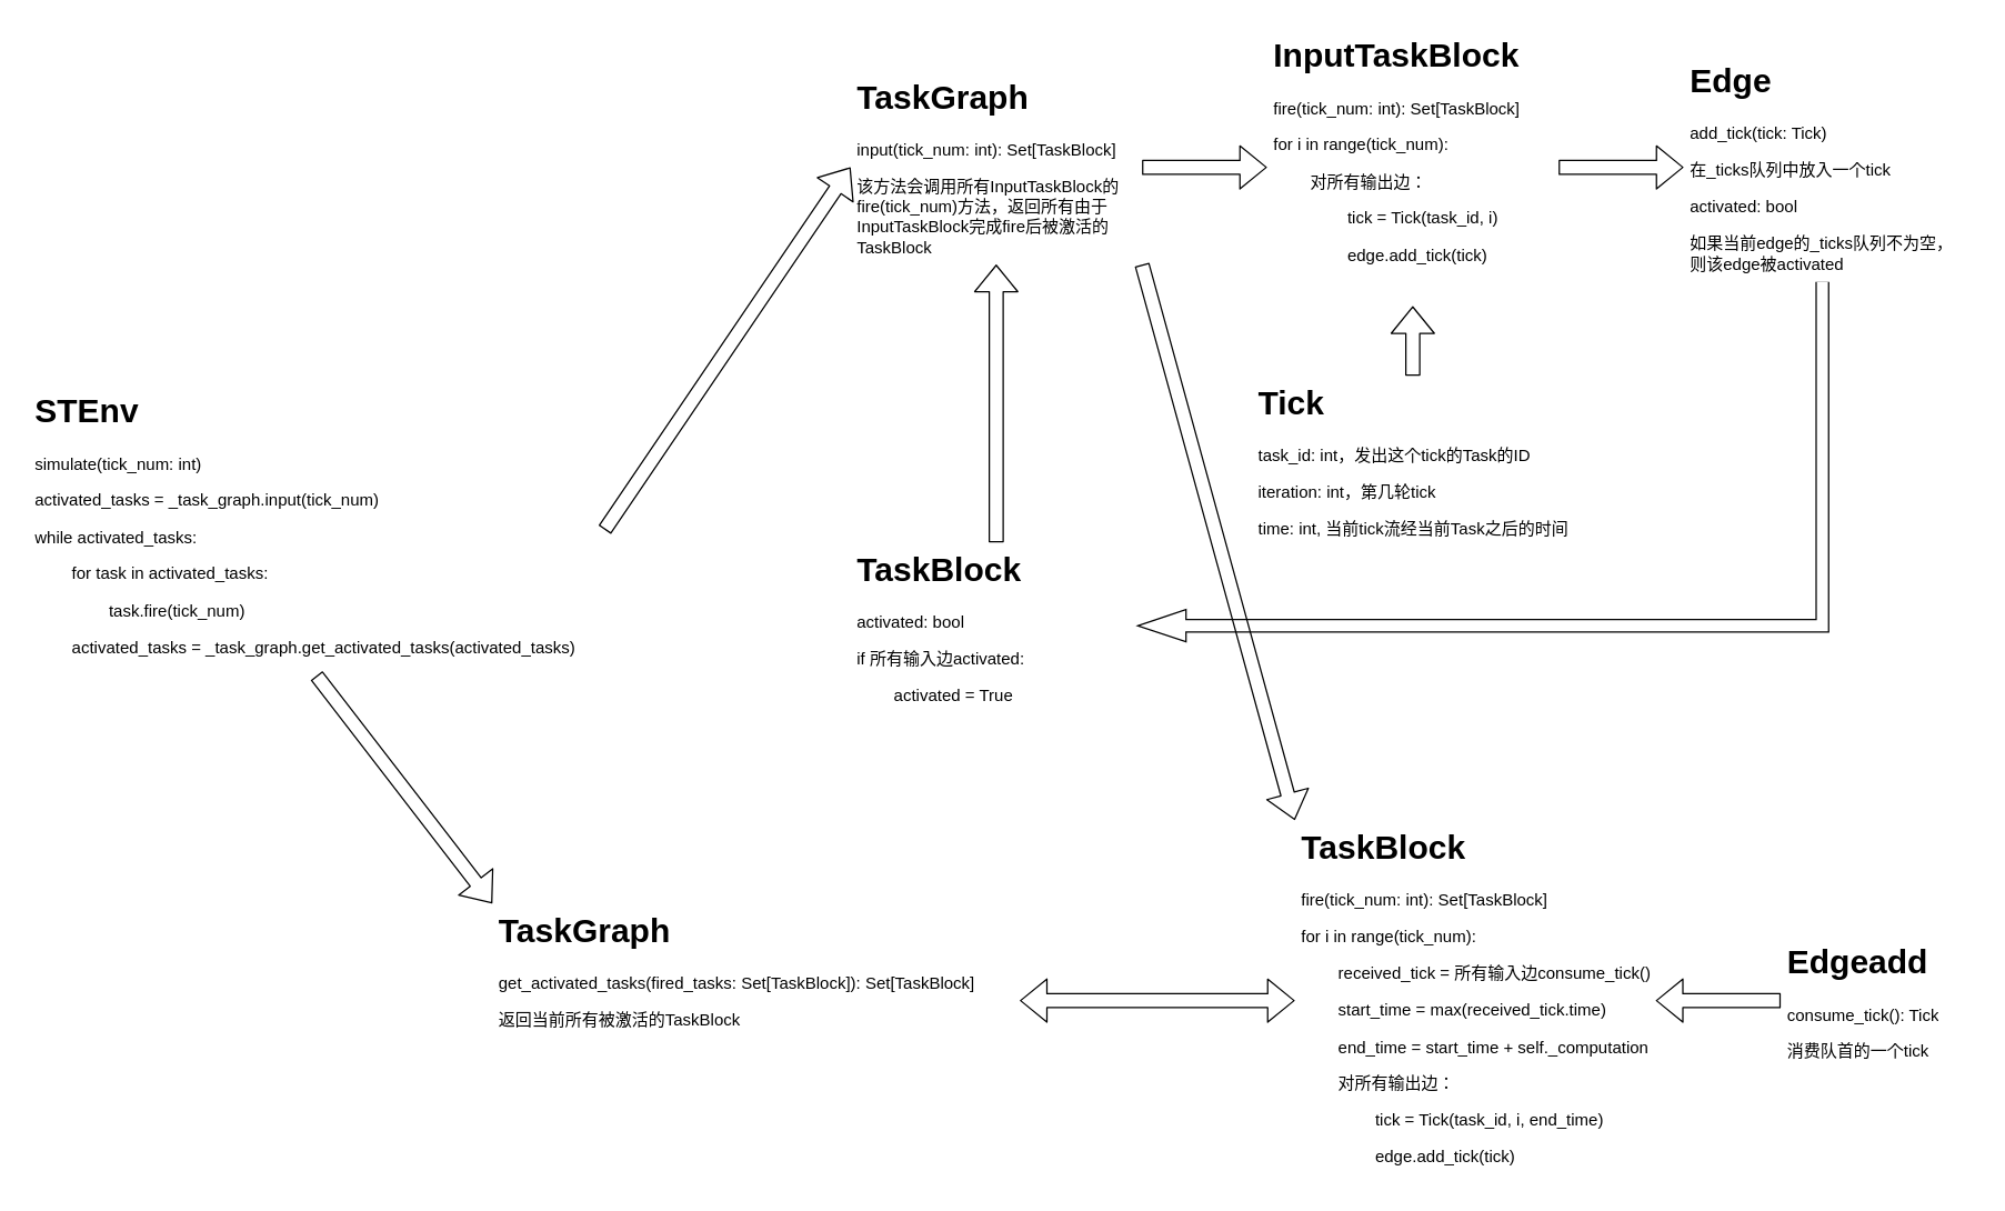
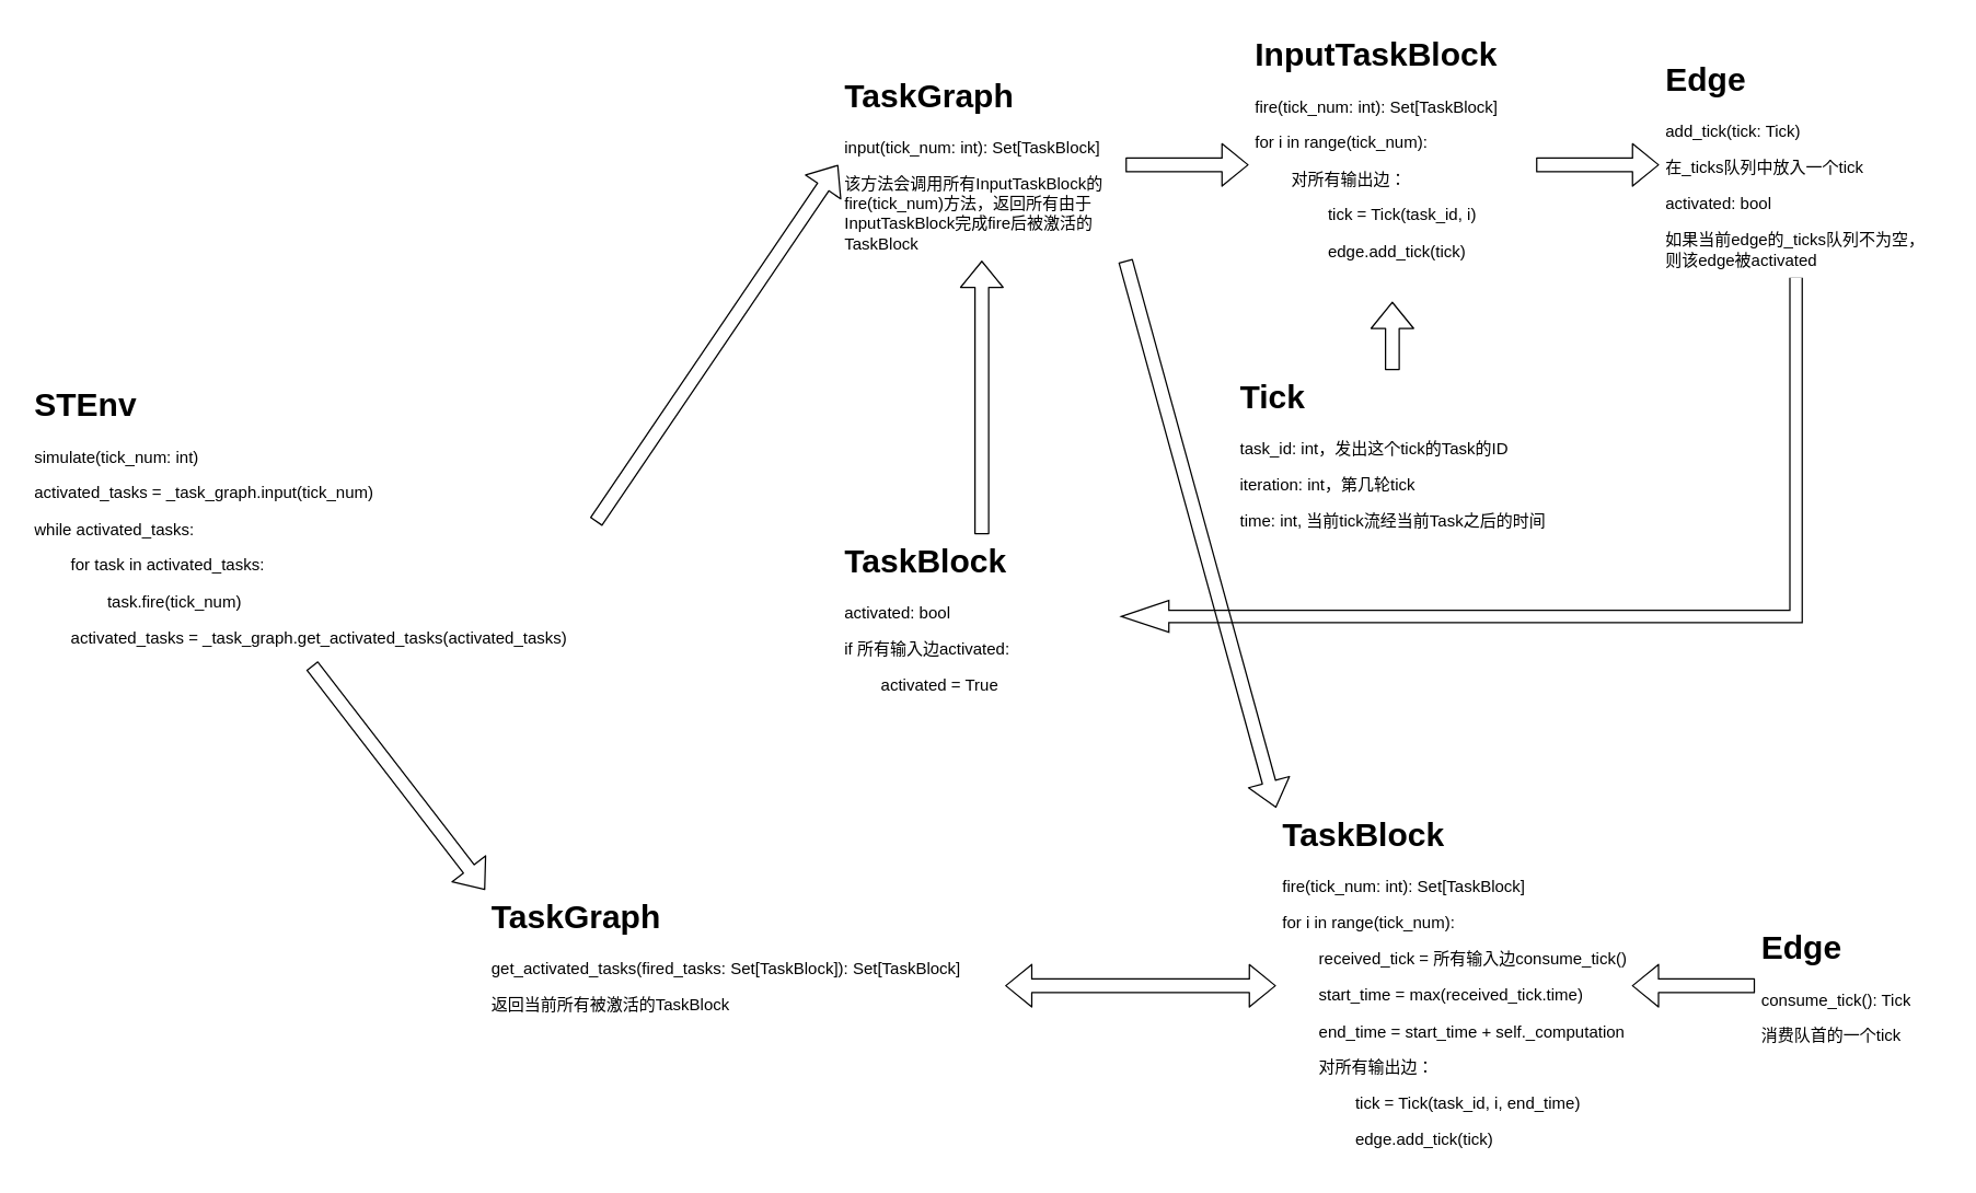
  <mxCell id="0" />
  <mxCell id="1" parent="0" />
  <mxCell id="2" value="&lt;h1&gt;TaskGraph&lt;/h1&gt;&lt;p&gt;input(tick_num: int): Set[TaskBlock]&lt;/p&gt;&lt;p&gt;该方法会调用所有InputTaskBlock的fire(tick_num)方法，返回所有由于InputTaskBlock完成fire后被激活的TaskBlock&lt;/p&gt;" style="text;html=1;strokeColor=none;fillColor=none;spacing=5;spacingTop=-20;whiteSpace=wrap;overflow=hidden;rounded=0;" parent="1" vertex="1"><mxGeometry x="612" y="50" width="210" height="140" as="geometry" /></mxCell>
  <mxCell id="3" value="&lt;h1&gt;InputTaskBlock&lt;/h1&gt;&lt;p&gt;fire(tick_num: int): Set[TaskBlock]&lt;/p&gt;&lt;p&gt;for i in range(tick_num):&lt;/p&gt;&lt;p&gt;&lt;span style=&quot;white-space: pre;&quot;&gt;&lt;span style=&quot;white-space: pre;&quot;&gt;&#09;&lt;/span&gt;对所有输出边：&lt;/span&gt;&lt;/p&gt;&lt;p&gt;&lt;span style=&quot;white-space: pre;&quot;&gt;&lt;span style=&quot;white-space: pre;&quot;&gt;&lt;span style=&quot;white-space: pre;&quot;&gt;&lt;span style=&quot;white-space: pre;&quot;&gt;&#09;&lt;/span&gt;&lt;span style=&quot;white-space: pre;&quot;&gt;&#09;&lt;/span&gt;tick = Tick(task_id, i)&lt;/span&gt;&lt;/span&gt;&lt;/span&gt;&lt;/p&gt;&lt;p&gt;&lt;span style=&quot;white-space: pre;&quot;&gt;&lt;span style=&quot;white-space: pre;&quot;&gt;&lt;span style=&quot;white-space: pre;&quot;&gt;&lt;span style=&quot;white-space: pre;&quot;&gt;&#09;&lt;/span&gt;&lt;span style=&quot;white-space: pre;&quot;&gt;&#09;&lt;/span&gt;edge.add_tick(tick)&lt;/span&gt;&#09;&lt;/span&gt;&lt;span style=&quot;white-space: pre;&quot;&gt;&#09;&lt;/span&gt;&#09;&lt;/span&gt;&lt;br&gt;&lt;/p&gt;" style="text;html=1;strokeColor=none;fillColor=none;spacing=5;spacingTop=-20;whiteSpace=wrap;overflow=hidden;rounded=0;" parent="1" vertex="1"><mxGeometry x="912" y="20" width="210" height="200" as="geometry" /></mxCell>
  <mxCell id="4" value="" style="shape=flexArrow;endArrow=classic;html=1;exitX=1;exitY=0.5;exitDx=0;exitDy=0;entryX=0;entryY=0.5;entryDx=0;entryDy=0;" parent="1" source="2" target="3" edge="1"><mxGeometry width="50" height="50" relative="1" as="geometry"><mxPoint x="952" y="310" as="sourcePoint" /><mxPoint x="1002" y="260" as="targetPoint" /></mxGeometry></mxCell>
  <mxCell id="5" value="&lt;h1&gt;TaskBlock&lt;/h1&gt;&lt;p&gt;activated: bool&lt;/p&gt;&lt;p&gt;if 所有输入边activated:&lt;/p&gt;&lt;p&gt;&lt;span style=&quot;white-space: pre;&quot;&gt;&#09;&lt;/span&gt;activated = True&lt;br&gt;&lt;/p&gt;" style="text;html=1;strokeColor=none;fillColor=none;spacing=5;spacingTop=-20;whiteSpace=wrap;overflow=hidden;rounded=0;" parent="1" vertex="1"><mxGeometry x="612" y="390" width="210" height="120" as="geometry" /></mxCell>
  <mxCell id="6" value="" style="shape=flexArrow;endArrow=classic;html=1;exitX=0.5;exitY=0;exitDx=0;exitDy=0;entryX=0.5;entryY=1;entryDx=0;entryDy=0;" parent="1" source="5" target="2" edge="1"><mxGeometry width="50" height="50" relative="1" as="geometry"><mxPoint x="832" y="130" as="sourcePoint" /><mxPoint x="922" y="130" as="targetPoint" /></mxGeometry></mxCell>
  <mxCell id="7" value="&lt;h1&gt;Edge&lt;/h1&gt;&lt;p&gt;add_tick(tick: Tick)&lt;/p&gt;&lt;p&gt;在_ticks队列中放入一个tick&lt;/p&gt;&lt;p&gt;activated: bool&lt;/p&gt;&lt;p&gt;如果当前edge的_ticks队列不为空，则该edge被activated&lt;span style=&quot;white-space: pre; background-color: initial;&quot;&gt;&#09;&lt;/span&gt;&lt;br&gt;&lt;/p&gt;" style="text;html=1;strokeColor=none;fillColor=none;spacing=5;spacingTop=-20;whiteSpace=wrap;overflow=hidden;rounded=0;" parent="1" vertex="1"><mxGeometry x="1212" y="37.5" width="200" height="165" as="geometry" /></mxCell>
  <mxCell id="8" value="&lt;h1&gt;TaskBlock&lt;/h1&gt;&lt;p&gt;&lt;span style=&quot;background-color: initial;&quot;&gt;fire(tick_num: int): Set[TaskBlock]&lt;/span&gt;&lt;br&gt;&lt;/p&gt;&lt;p&gt;for i in range(tick_num):&lt;/p&gt;&lt;p&gt;&lt;span style=&quot;white-space: pre;&quot;&gt;&#09;&lt;/span&gt;received_tick = 所有输入边consume_tick()&lt;br&gt;&lt;/p&gt;&lt;p&gt;&lt;span style=&quot;white-space: pre;&quot;&gt;&#09;&lt;/span&gt;start_time = max(received_tick.time)&lt;br&gt;&lt;/p&gt;&lt;p&gt;&lt;span style=&quot;white-space: pre;&quot;&gt;&#09;&lt;/span&gt;end_time = start_time + self._computation&lt;br&gt;&lt;/p&gt;&lt;p&gt;&lt;span style=&quot;white-space: pre;&quot;&gt;&lt;span style=&quot;white-space: pre;&quot;&gt;&#09;&lt;/span&gt;对所有输出边：&lt;/span&gt;&lt;/p&gt;&lt;p&gt;&lt;span style=&quot;white-space: pre;&quot;&gt;&lt;span style=&quot;white-space: pre;&quot;&gt;&lt;span style=&quot;white-space: pre;&quot;&gt;&lt;span style=&quot;white-space: pre;&quot;&gt;&#09;&lt;/span&gt;&lt;span style=&quot;white-space: pre;&quot;&gt;&#09;&lt;/span&gt;tick = Tick(task_id, i, end_time)&lt;/span&gt;&lt;/span&gt;&lt;/span&gt;&lt;/p&gt;&lt;p&gt;&lt;span style=&quot;white-space: pre;&quot;&gt;&lt;span style=&quot;white-space: pre;&quot;&gt;&lt;span style=&quot;white-space: pre;&quot;&gt;&lt;span style=&quot;white-space: pre;&quot;&gt;&#09;&lt;/span&gt;&lt;span style=&quot;white-space: pre;&quot;&gt;&#09;&lt;/span&gt;edge.add_tick(tick)&lt;/span&gt;&#09;&lt;/span&gt;&lt;span style=&quot;white-space: pre;&quot;&gt;&#09;&lt;/span&gt;&#09;&lt;/span&gt;&lt;br&gt;&lt;/p&gt;" style="text;html=1;strokeColor=none;fillColor=none;spacing=5;spacingTop=-20;whiteSpace=wrap;overflow=hidden;rounded=0;" parent="1" vertex="1"><mxGeometry x="932" y="590" width="260" height="260" as="geometry" /></mxCell>
  <mxCell id="9" value="&lt;h1&gt;Tick&lt;/h1&gt;&lt;p&gt;task_id: int，发出这个tick的Task的ID&lt;/p&gt;&lt;p&gt;iteration: int，第几轮tick&lt;/p&gt;&lt;p&gt;time: int, 当前tick流经当前Task之后的时间&lt;/p&gt;" style="text;html=1;strokeColor=none;fillColor=none;spacing=5;spacingTop=-20;whiteSpace=wrap;overflow=hidden;rounded=0;" parent="1" vertex="1"><mxGeometry x="900.5" y="270" width="233" height="120" as="geometry" /></mxCell>
  <mxCell id="10" value="" style="shape=flexArrow;endArrow=classic;html=1;exitX=1;exitY=0.5;exitDx=0;exitDy=0;entryX=0;entryY=0.5;entryDx=0;entryDy=0;" parent="1" source="3" target="7" edge="1"><mxGeometry width="50" height="50" relative="1" as="geometry"><mxPoint x="832" y="130" as="sourcePoint" /><mxPoint x="922" y="130" as="targetPoint" /></mxGeometry></mxCell>
  <mxCell id="11" value="" style="shape=filledEdge;curved=0;rounded=0;fixDash=1;endArrow=none;strokeWidth=10;fillColor=#ffffff;edgeStyle=orthogonalEdgeStyle;html=1;entryX=0.5;entryY=1;entryDx=0;entryDy=0;startArrow=blockThin;startFill=0;exitX=1;exitY=0.5;exitDx=0;exitDy=0;" parent="1" source="5" target="7" edge="1"><mxGeometry width="60" height="40" relative="1" as="geometry"><mxPoint x="912" y="240" as="sourcePoint" /><mxPoint x="972" y="200" as="targetPoint" /><Array as="points"><mxPoint x="1312" y="450" /></Array></mxGeometry></mxCell>
  <mxCell id="12" value="" style="shape=flexArrow;endArrow=classic;html=1;exitX=1;exitY=1;exitDx=0;exitDy=0;entryX=0;entryY=0;entryDx=0;entryDy=0;" parent="1" source="2" target="8" edge="1"><mxGeometry width="50" height="50" relative="1" as="geometry"><mxPoint x="727" y="270" as="sourcePoint" /><mxPoint x="727" y="200" as="targetPoint" /></mxGeometry></mxCell>
  <mxCell id="13" value="" style="shape=flexArrow;endArrow=classic;html=1;exitX=0.5;exitY=0;exitDx=0;exitDy=0;entryX=0.5;entryY=1;entryDx=0;entryDy=0;" parent="1" source="9" target="3" edge="1"><mxGeometry width="50" height="50" relative="1" as="geometry"><mxPoint x="832" y="200" as="sourcePoint" /><mxPoint x="1032" y="430" as="targetPoint" /></mxGeometry></mxCell>
- <mxCell id="14" value="&lt;h1&gt;Edgeadd&lt;/h1&gt;&lt;p&gt;consume_tick(): Tick&lt;/p&gt;&lt;p&gt;消费队首的一个tick&lt;/p&gt;" style="text;html=1;strokeColor=none;fillColor=none;spacing=5;spacingTop=-20;whiteSpace=wrap;overflow=hidden;rounded=0;" parent="1" vertex="1"><mxGeometry x="1282" y="672.5" width="140" height="95" as="geometry" /></mxCell>
+ <mxCell id="14" value="&lt;h1&gt;Edge&lt;/h1&gt;&lt;p&gt;consume_tick(): Tick&lt;/p&gt;&lt;p&gt;消费队首的一个tick&lt;/p&gt;" style="text;html=1;strokeColor=none;fillColor=none;spacing=5;spacingTop=-20;whiteSpace=wrap;overflow=hidden;rounded=0;" parent="1" vertex="1"><mxGeometry x="1282" y="672.5" width="140" height="95" as="geometry" /></mxCell>
  <mxCell id="15" value="" style="shape=flexArrow;endArrow=classic;html=1;entryX=1;entryY=0.5;entryDx=0;entryDy=0;exitX=0;exitY=0.5;exitDx=0;exitDy=0;" parent="1" source="14" target="8" edge="1"><mxGeometry width="50" height="50" relative="1" as="geometry"><mxPoint x="1122" y="410" as="sourcePoint" /><mxPoint x="942" y="600" as="targetPoint" /></mxGeometry></mxCell>
  <mxCell id="16" value="&lt;h1&gt;TaskGraph&lt;/h1&gt;&lt;p&gt;get_activated_tasks(fired_tasks: Set[TaskBlock]): Set[TaskBlock]&lt;/p&gt;&lt;p&gt;返回当前所有被激活的TaskBlock&lt;/p&gt;" style="text;html=1;strokeColor=none;fillColor=none;spacing=5;spacingTop=-20;whiteSpace=wrap;overflow=hidden;rounded=0;" parent="1" vertex="1"><mxGeometry x="354" y="650" width="380" height="140" as="geometry" /></mxCell>
  <mxCell id="17" value="" style="shape=flexArrow;endArrow=classic;startArrow=classic;html=1;entryX=0;entryY=0.5;entryDx=0;entryDy=0;exitX=1;exitY=0.5;exitDx=0;exitDy=0;" parent="1" source="16" target="8" edge="1"><mxGeometry width="100" height="100" relative="1" as="geometry"><mxPoint x="925" y="553" as="sourcePoint" /><mxPoint x="1025" y="453" as="targetPoint" /></mxGeometry></mxCell>
  <mxCell id="18" value="&lt;h1&gt;STEnv&lt;/h1&gt;&lt;p&gt;simulate(tick_num: int)&lt;/p&gt;&lt;p&gt;activated_tasks = _task_graph.input(tick_num)&lt;/p&gt;&lt;p&gt;while activated_tasks:&lt;/p&gt;&lt;p&gt;&lt;span style=&quot;white-space: pre;&quot;&gt;&#09;&lt;/span&gt;for task in activated_tasks:&lt;br&gt;&lt;/p&gt;&lt;p&gt;&lt;span style=&quot;white-space: pre;&quot;&gt;&#09;&lt;/span&gt;&lt;span style=&quot;white-space: pre;&quot;&gt;&#09;&lt;/span&gt;task.fire(tick_num)&lt;br&gt;&lt;/p&gt;&lt;p&gt;&lt;span style=&quot;white-space: pre;&quot;&gt;&#09;&lt;/span&gt;activated_tasks = _task_graph.get_activated_tasks(activated_tasks)&lt;br&gt;&lt;/p&gt;" style="text;html=1;strokeColor=none;fillColor=none;spacing=5;spacingTop=-20;whiteSpace=wrap;overflow=hidden;rounded=0;" vertex="1" parent="1"><mxGeometry x="20" y="276" width="415" height="210" as="geometry" /></mxCell>
  <mxCell id="19" value="" style="shape=flexArrow;endArrow=classic;html=1;entryX=0;entryY=0.5;entryDx=0;entryDy=0;exitX=1;exitY=0.5;exitDx=0;exitDy=0;" edge="1" parent="1" source="18" target="2"><mxGeometry width="50" height="50" relative="1" as="geometry"><mxPoint x="504" y="292" as="sourcePoint" /><mxPoint x="727" y="200" as="targetPoint" /></mxGeometry></mxCell>
  <mxCell id="20" value="" style="shape=flexArrow;endArrow=classic;html=1;entryX=0;entryY=0;entryDx=0;entryDy=0;exitX=0.5;exitY=1;exitDx=0;exitDy=0;" edge="1" parent="1" source="18" target="16"><mxGeometry width="50" height="50" relative="1" as="geometry"><mxPoint x="393" y="415" as="sourcePoint" /><mxPoint x="622" y="130" as="targetPoint" /></mxGeometry></mxCell>
